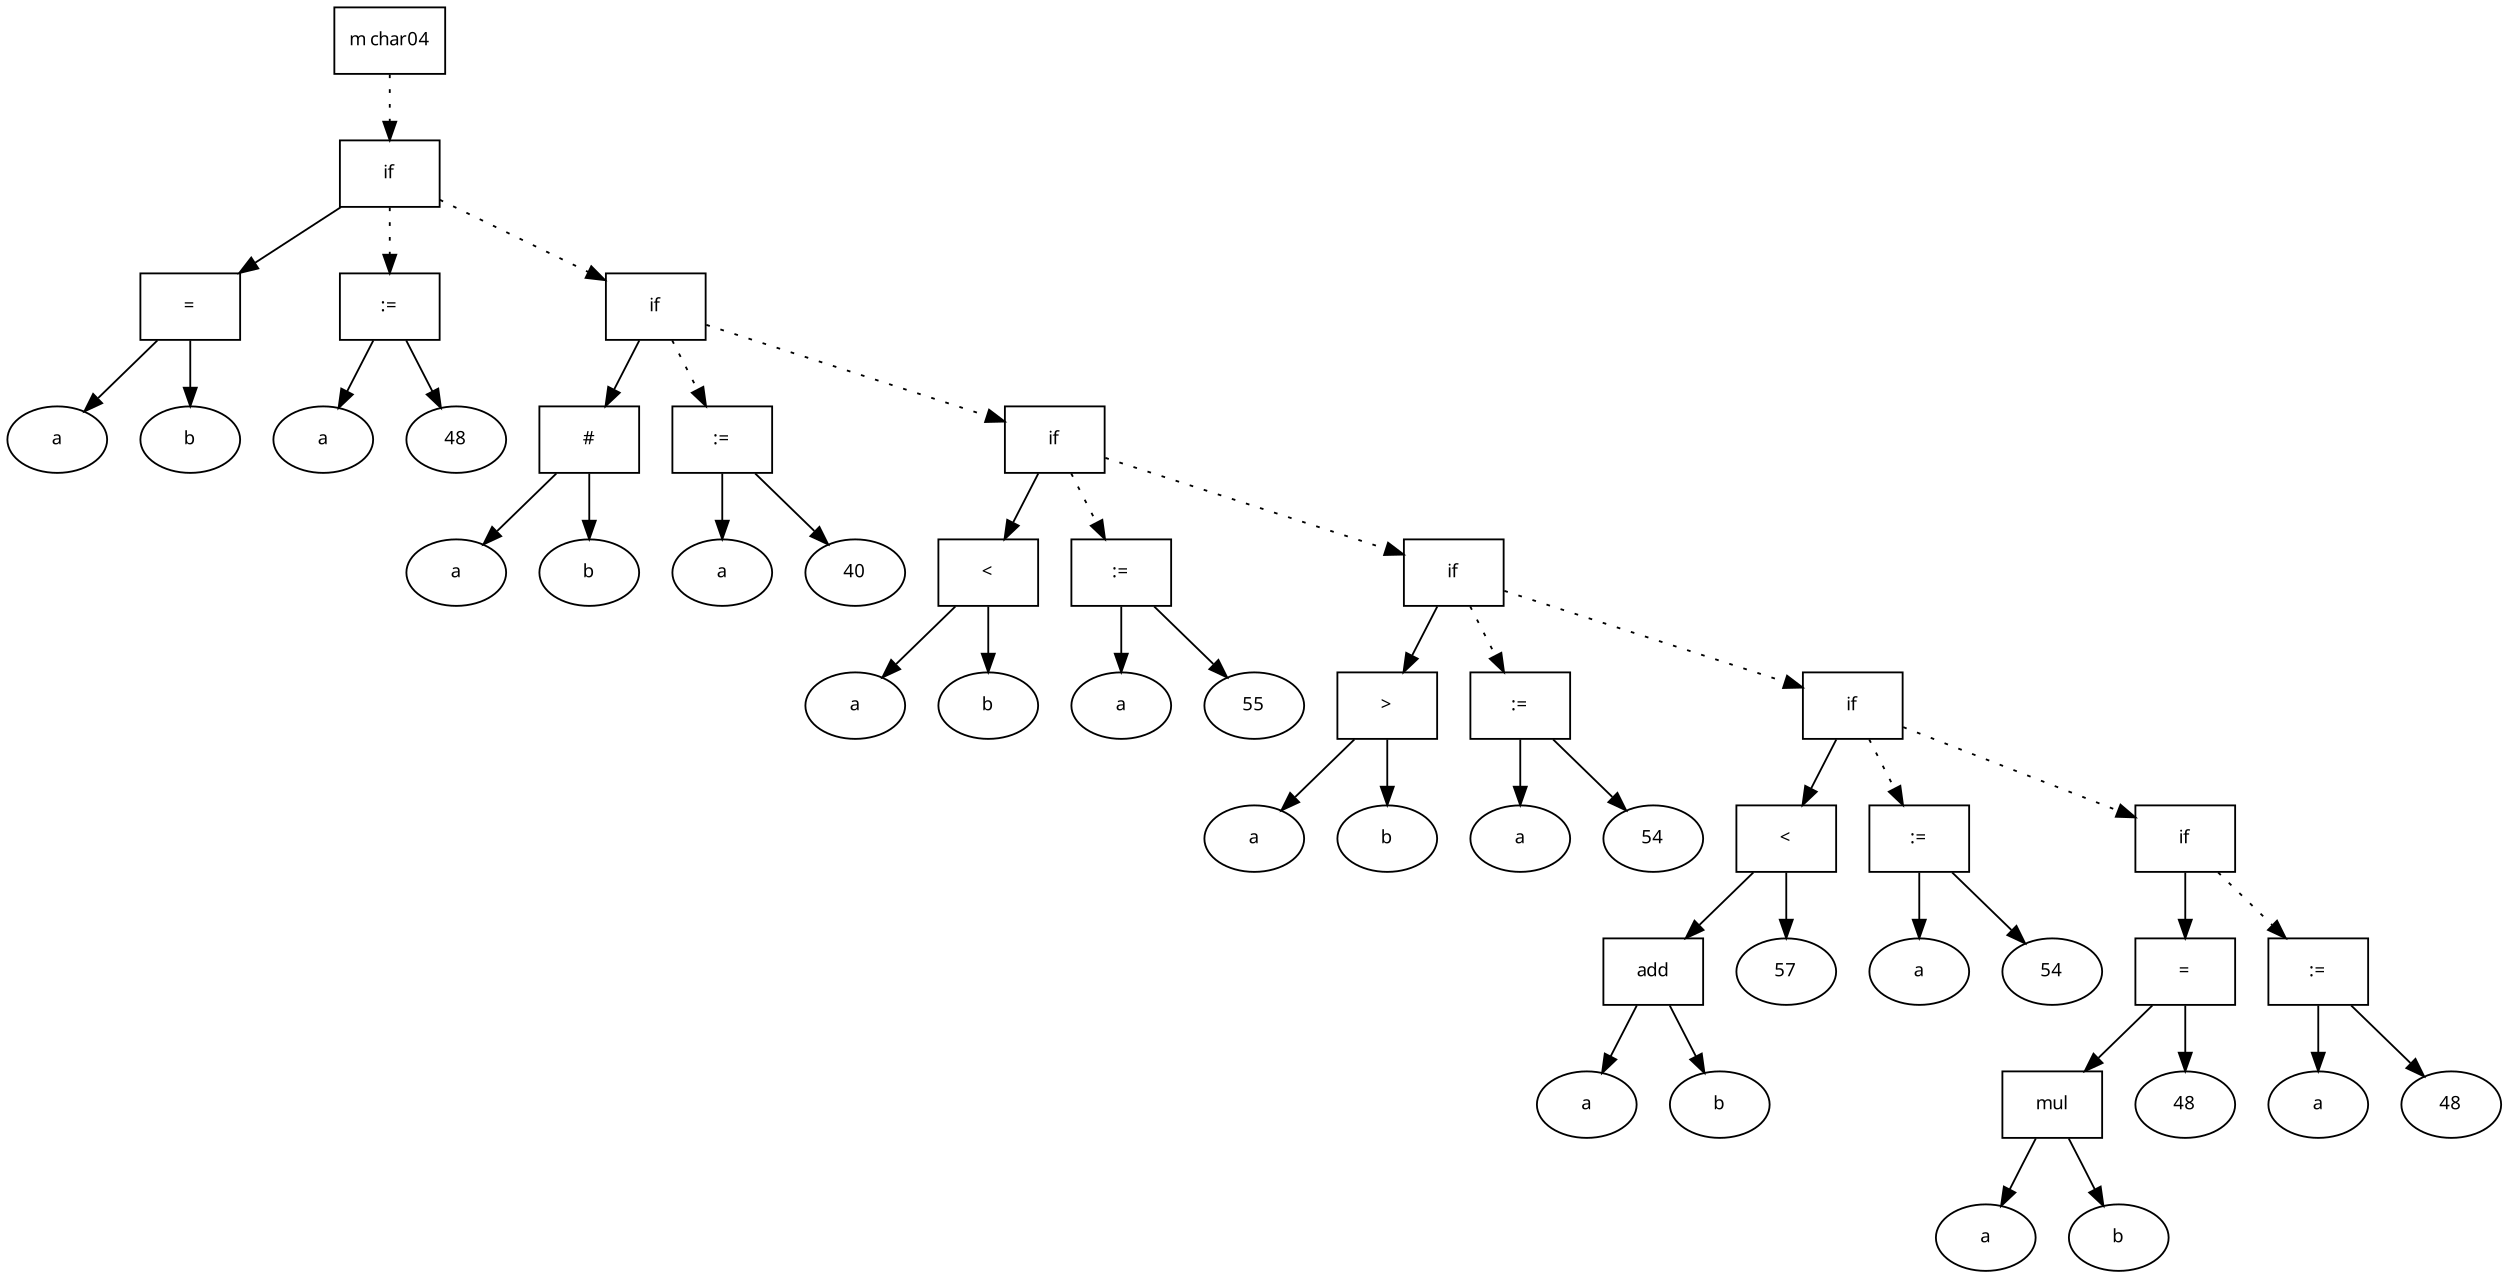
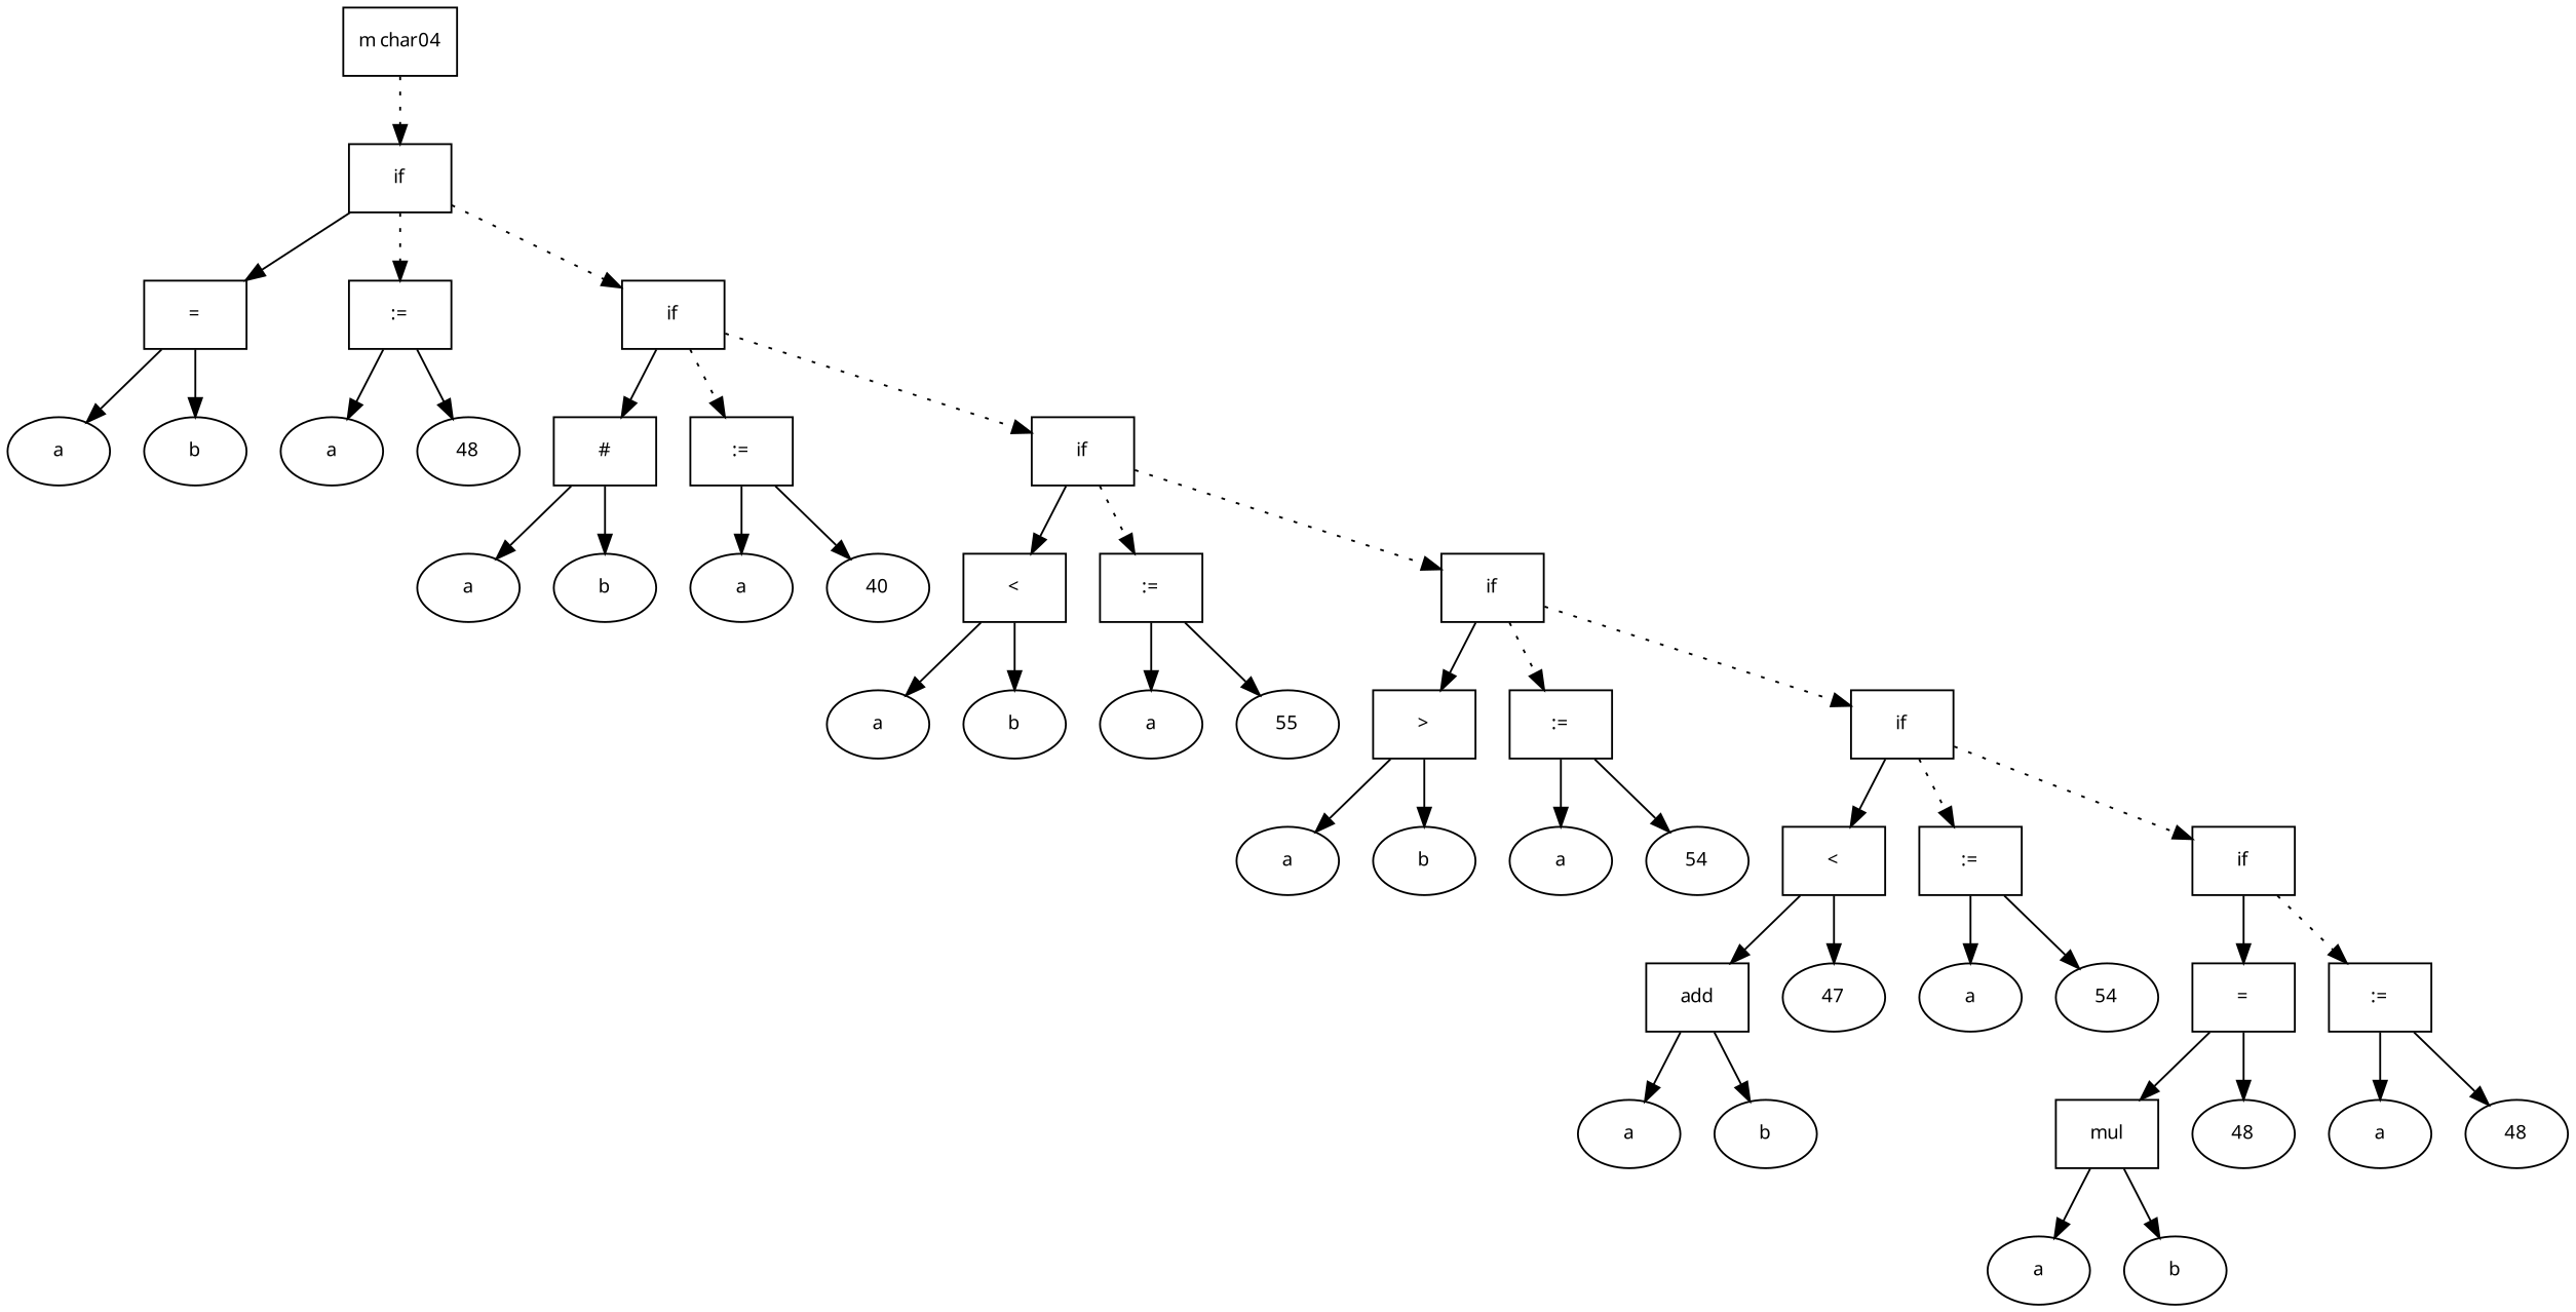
  digraph {
    fontname="Noto Sans"
    fontsize=10
    node [fontname="Noto Sans" fontsize=10 shape=ellipse]
    edge [fontname="Noto Sans" fontsize=10]
    n1 [label="m char04" shape=box]
    n2 [label=if shape=box]
    n3 [label="=" shape=box]
    n4 [label=":=" shape=box]
    n5 [label=if shape=box]
    n6 [label=a]
    n7 [label=b]
    n8 [label=a]
    n9 [label=48]
    n10 [label="#" shape=box]
    n11 [label=":=" shape=box]
    n12 [label=if shape=box]
    n13 [label=a]
    n14 [label=b]
    n15 [label=a]
    n16 [label=40]
    n17 [label="<" shape=box]
    n18 [label=":=" shape=box]
    n19 [label=if shape=box]
    n20 [label=a]
    n21 [label=b]
    n22 [label=a]
    n23 [label=55]
    n24 [label=">" shape=box]
    n25 [label=":=" shape=box]
    n26 [label=if shape=box]
    n27 [label=a]
    n28 [label=b]
    n29 [label=a]
    n30 [label=54]
    n31 [label="<" shape=box]
    n32 [label=":=" shape=box]
    n33 [label=if shape=box]
    n34 [label=add shape=box]
-   n35 [label=57]
+   n35 [label=47]
    n36 [label=a]
    n37 [label=54]
    n38 [label="=" shape=box]
    n39 [label=":=" shape=box]
    n40 [label=a]
    n41 [label=b]
    n42 [label=mul shape=box]
    n43 [label=48]
    n44 [label=a]
    n45 [label=48]
    n46 [label=a]
    n47 [label=b]
    n1 -> n2 [style=dotted]
    n2 -> n3
    n2 -> n4 [style=dotted]
    n2 -> n5 [style=dotted]
    n3 -> n6
    n3 -> n7
    n4 -> n8
    n4 -> n9
    n5 -> n10
    n5 -> n11 [style=dotted]
    n5 -> n12 [style=dotted]
    n10 -> n13
    n10 -> n14
    n11 -> n15
    n11 -> n16
    n12 -> n17
    n12 -> n18 [style=dotted]
    n12 -> n19 [style=dotted]
    n17 -> n20
    n17 -> n21
    n18 -> n22
    n18 -> n23
    n19 -> n24
    n19 -> n25 [style=dotted]
    n19 -> n26 [style=dotted]
    n24 -> n27
    n24 -> n28
    n25 -> n29
    n25 -> n30
    n26 -> n31
    n26 -> n32 [style=dotted]
    n26 -> n33 [style=dotted]
    n31 -> n34
    n31 -> n35
    n32 -> n36
    n32 -> n37
    n33 -> n38
    n33 -> n39 [style=dotted]
    n34 -> n40
    n34 -> n41
    n38 -> n42
    n38 -> n43
    n39 -> n44
    n39 -> n45
    n42 -> n46
    n42 -> n47
  }
